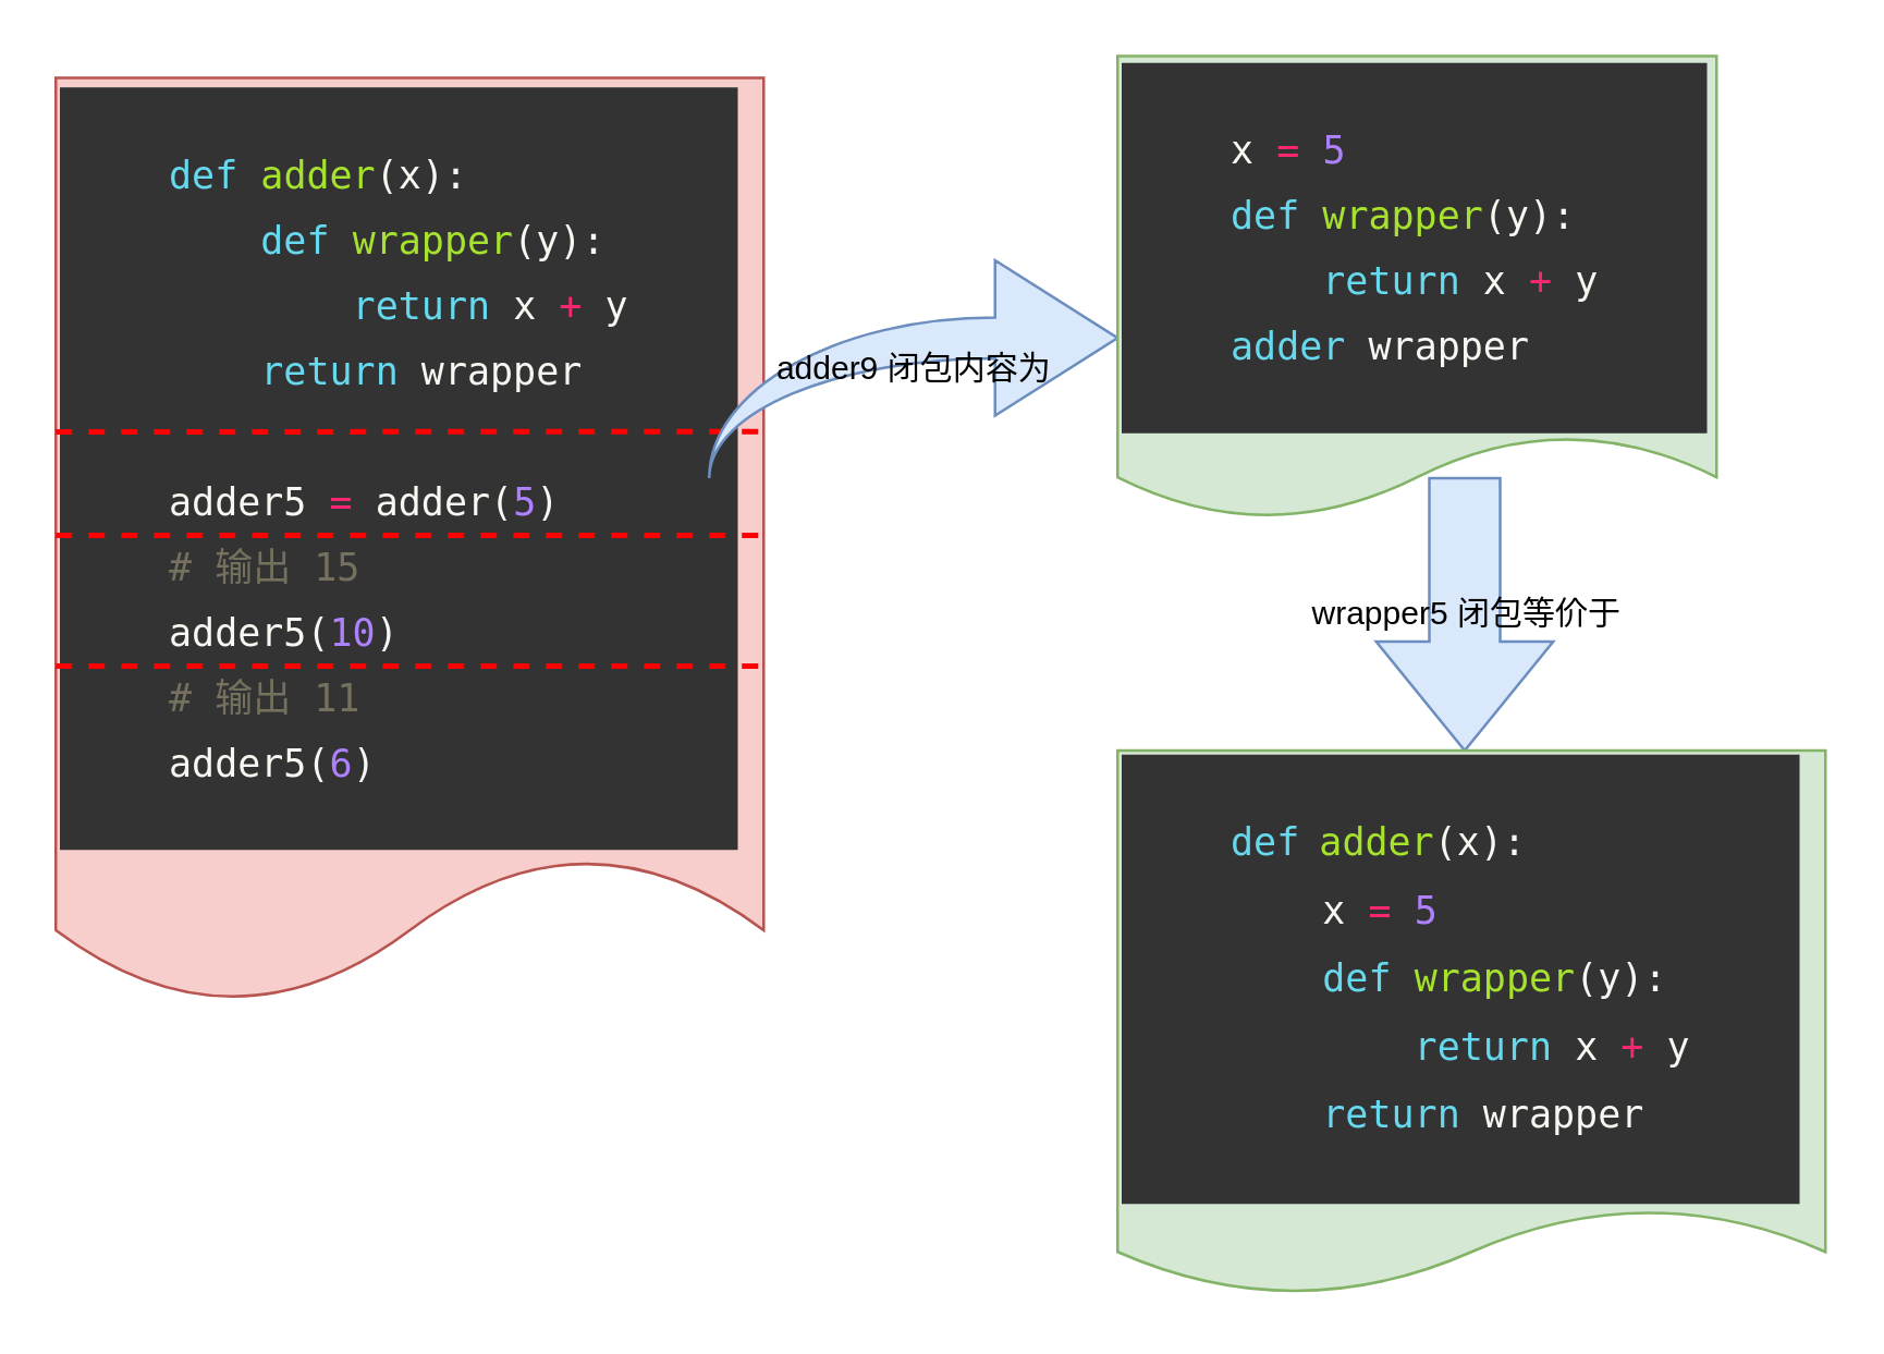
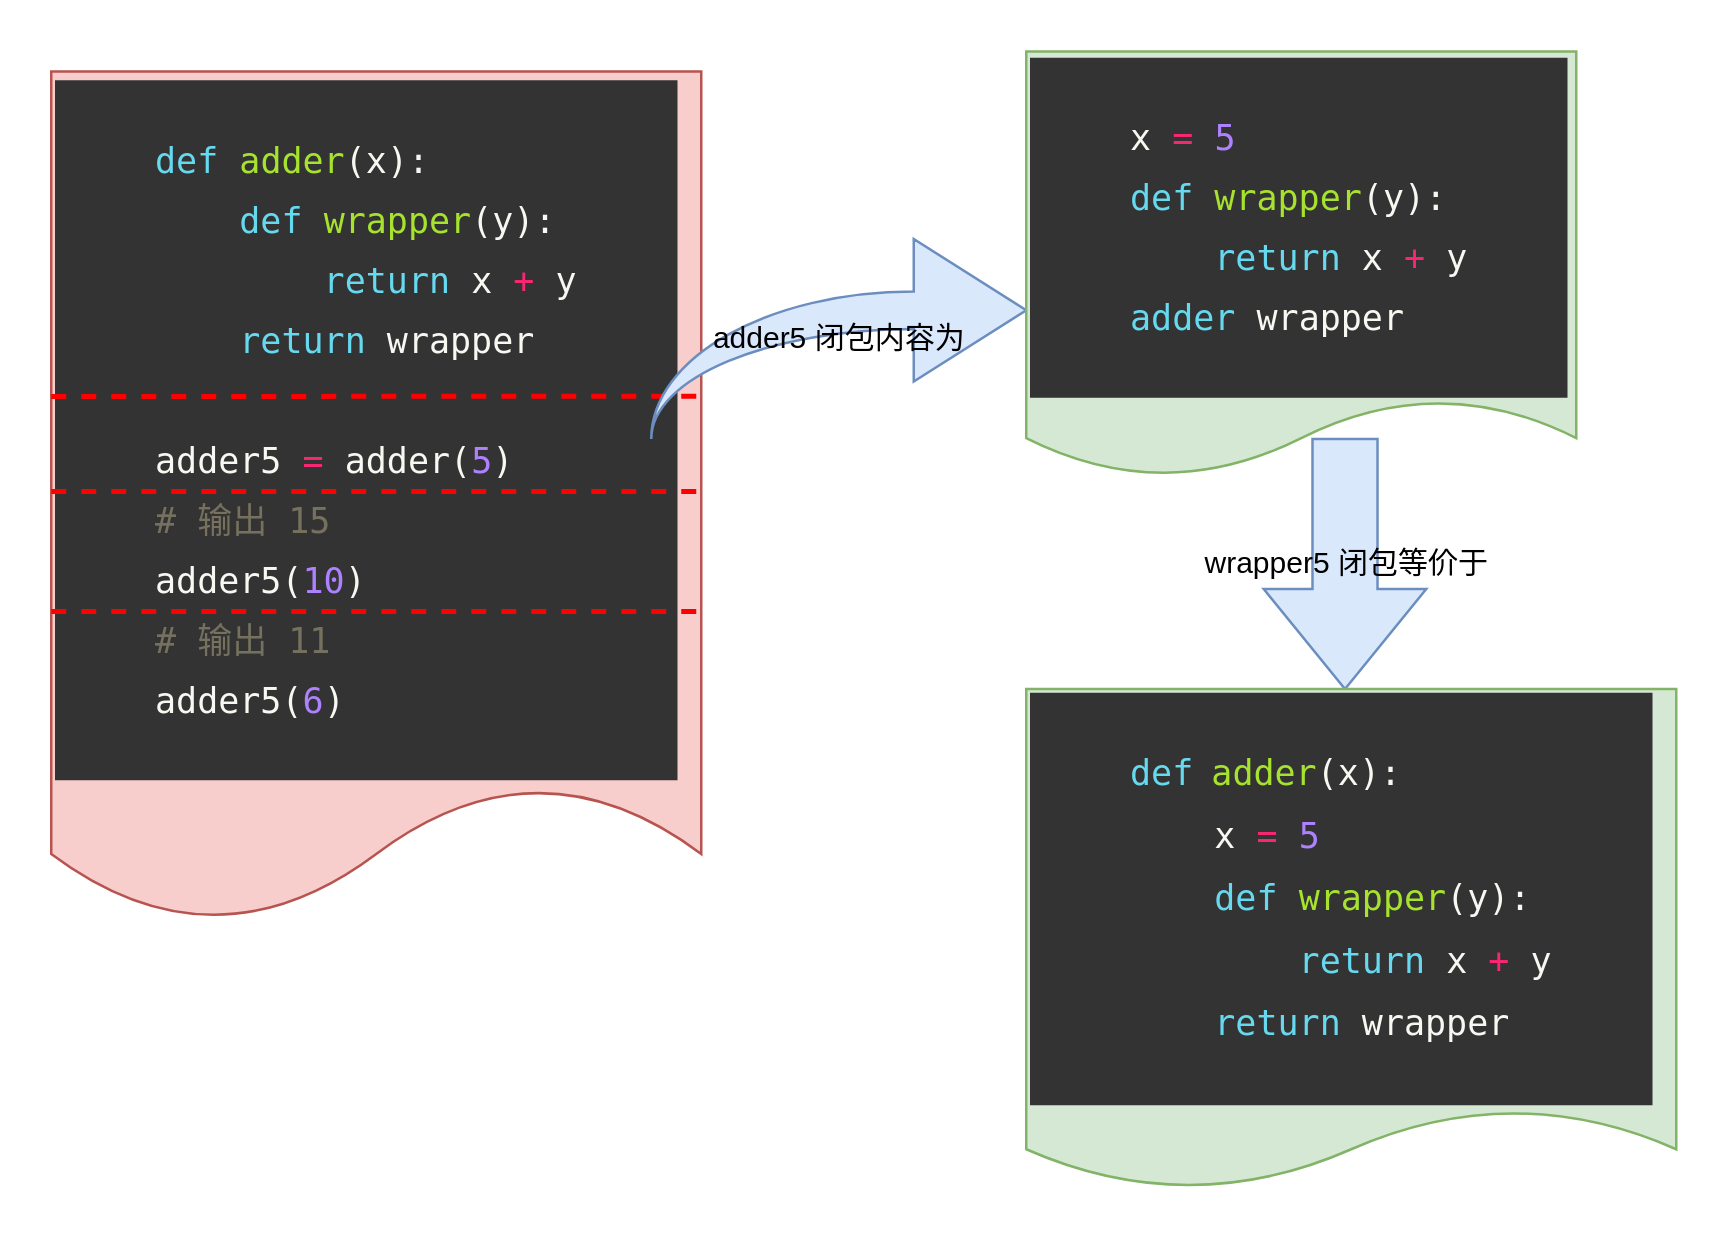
  <mxCell id="0" />
  <mxCell id="1" parent="0" />
  <mxCell id="2" value="&lt;pre style=&quot;box-sizing: border-box ; overflow: auto ; font-family: &amp;quot;consolas&amp;quot; , &amp;quot;monaco&amp;quot; , monospace ; font-size: 14px ; padding: 20px 40px ; margin-top: 20px ; margin-bottom: 20px ; line-height: 24px ; color: rgb(255 , 255 , 255) ; word-break: break-all ; overflow-wrap: break-word ; background: rgb(51 , 51 , 51) ; border: none ; border-radius: 0px&quot;&gt;&lt;span class=&quot;k&quot; style=&quot;box-sizing: border-box ; color: rgb(102 , 217 , 239)&quot;&gt;def&lt;/span&gt; &lt;span class=&quot;nf&quot; style=&quot;box-sizing: border-box ; color: rgb(166 , 226 , 46)&quot;&gt;adder&lt;/span&gt;&lt;span class=&quot;p&quot; style=&quot;box-sizing: border-box ; color: rgb(248 , 248 , 242)&quot;&gt;(&lt;/span&gt;&lt;span class=&quot;n&quot; style=&quot;box-sizing: border-box ; color: rgb(248 , 248 , 242)&quot;&gt;x&lt;/span&gt;&lt;span class=&quot;p&quot; style=&quot;box-sizing: border-box ; color: rgb(248 , 248 , 242)&quot;&gt;):&lt;/span&gt;&lt;br&gt;    &lt;span class=&quot;k&quot; style=&quot;box-sizing: border-box ; color: rgb(102 , 217 , 239)&quot;&gt;def&lt;/span&gt; &lt;span class=&quot;nf&quot; style=&quot;box-sizing: border-box ; color: rgb(166 , 226 , 46)&quot;&gt;wrapper&lt;/span&gt;&lt;span class=&quot;p&quot; style=&quot;box-sizing: border-box ; color: rgb(248 , 248 , 242)&quot;&gt;(&lt;/span&gt;&lt;span class=&quot;n&quot; style=&quot;box-sizing: border-box ; color: rgb(248 , 248 , 242)&quot;&gt;y&lt;/span&gt;&lt;span class=&quot;p&quot; style=&quot;box-sizing: border-box ; color: rgb(248 , 248 , 242)&quot;&gt;):&lt;/span&gt;&lt;br&gt;        &lt;span class=&quot;k&quot; style=&quot;box-sizing: border-box ; color: rgb(102 , 217 , 239)&quot;&gt;return&lt;/span&gt; &lt;span class=&quot;n&quot; style=&quot;box-sizing: border-box ; color: rgb(248 , 248 , 242)&quot;&gt;x&lt;/span&gt; &lt;span class=&quot;o&quot; style=&quot;box-sizing: border-box ; color: rgb(249 , 38 , 114)&quot;&gt;+&lt;/span&gt; &lt;span class=&quot;n&quot; style=&quot;box-sizing: border-box ; color: rgb(248 , 248 , 242)&quot;&gt;y&lt;/span&gt;&lt;br&gt;    &lt;span class=&quot;k&quot; style=&quot;box-sizing: border-box ; color: rgb(102 , 217 , 239)&quot;&gt;return&lt;/span&gt; &lt;span class=&quot;n&quot; style=&quot;box-sizing: border-box ; color: rgb(248 , 248 , 242)&quot;&gt;wrapper&lt;/span&gt;&lt;br&gt;&lt;br&gt;&lt;span class=&quot;n&quot; style=&quot;box-sizing: border-box ; color: rgb(248 , 248 , 242)&quot;&gt;adder5&lt;/span&gt; &lt;span class=&quot;o&quot; style=&quot;box-sizing: border-box ; color: rgb(249 , 38 , 114)&quot;&gt;=&lt;/span&gt; &lt;span class=&quot;n&quot; style=&quot;box-sizing: border-box ; color: rgb(248 , 248 , 242)&quot;&gt;adder&lt;/span&gt;&lt;span class=&quot;p&quot; style=&quot;box-sizing: border-box ; color: rgb(248 , 248 , 242)&quot;&gt;(&lt;/span&gt;&lt;span class=&quot;mi&quot; style=&quot;box-sizing: border-box ; color: rgb(174 , 129 , 255)&quot;&gt;5&lt;/span&gt;&lt;span class=&quot;p&quot; style=&quot;box-sizing: border-box ; color: rgb(248 , 248 , 242)&quot;&gt;)&lt;/span&gt;&lt;br&gt;&lt;span class=&quot;c1&quot; style=&quot;box-sizing: border-box ; color: rgb(117 , 113 , 94)&quot;&gt;# 输出 15&lt;/span&gt;&lt;br&gt;&lt;span class=&quot;n&quot; style=&quot;box-sizing: border-box ; color: rgb(248 , 248 , 242)&quot;&gt;adder5&lt;/span&gt;&lt;span class=&quot;p&quot; style=&quot;box-sizing: border-box ; color: rgb(248 , 248 , 242)&quot;&gt;(&lt;/span&gt;&lt;span class=&quot;mi&quot; style=&quot;box-sizing: border-box ; color: rgb(174 , 129 , 255)&quot;&gt;10&lt;/span&gt;&lt;span class=&quot;p&quot; style=&quot;box-sizing: border-box ; color: rgb(248 , 248 , 242)&quot;&gt;)&lt;/span&gt;&lt;br&gt;&lt;span class=&quot;c1&quot; style=&quot;box-sizing: border-box ; color: rgb(117 , 113 , 94)&quot;&gt;# 输出 11&lt;/span&gt;&lt;br&gt;&lt;span class=&quot;n&quot; style=&quot;box-sizing: border-box ; color: rgb(248 , 248 , 242)&quot;&gt;adder5&lt;/span&gt;&lt;span class=&quot;p&quot; style=&quot;box-sizing: border-box ; color: rgb(248 , 248 , 242)&quot;&gt;(&lt;/span&gt;&lt;span class=&quot;mi&quot; style=&quot;box-sizing: border-box ; color: rgb(174 , 129 , 255)&quot;&gt;6&lt;/span&gt;&lt;span class=&quot;p&quot; style=&quot;box-sizing: border-box ; color: rgb(248 , 248 , 242)&quot;&gt;)&lt;/span&gt;&lt;/pre&gt;" style="shape=document;whiteSpace=wrap;html=1;boundedLbl=1;align=left;size=0.159;fillColor=#f8cecc;strokeColor=#b85450;" vertex="1" parent="1"><mxGeometry x="20" y="28" width="260" height="340" as="geometry" /></mxCell>
  <mxCell id="3" style="edgeStyle=orthogonalEdgeStyle;rounded=0;orthogonalLoop=1;jettySize=auto;html=1;entryX=1;entryY=0.382;entryDx=0;entryDy=0;entryPerimeter=0;endArrow=none;endFill=0;strokeColor=#FF0000;strokeWidth=2;dashed=1;" edge="1" parent="1" target="2"><mxGeometry relative="1" as="geometry"><mxPoint x="20" y="158" as="sourcePoint" /><Array as="points"><mxPoint x="20" y="158" /></Array></mxGeometry></mxCell>
  <mxCell id="4" style="edgeStyle=orthogonalEdgeStyle;rounded=0;orthogonalLoop=1;jettySize=auto;html=1;entryX=1;entryY=0.382;entryDx=0;entryDy=0;entryPerimeter=0;endArrow=none;endFill=0;strokeColor=#FF0000;strokeWidth=2;dashed=1;" edge="1" parent="1"><mxGeometry relative="1" as="geometry"><mxPoint x="20" y="196" as="sourcePoint" /><mxPoint x="280" y="196" as="targetPoint" /><Array as="points"><mxPoint x="20" y="196" /></Array></mxGeometry></mxCell>
  <mxCell id="5" style="edgeStyle=orthogonalEdgeStyle;rounded=0;orthogonalLoop=1;jettySize=auto;html=1;entryX=1;entryY=0.382;entryDx=0;entryDy=0;entryPerimeter=0;endArrow=none;endFill=0;strokeColor=#FF0000;strokeWidth=2;dashed=1;" edge="1" parent="1"><mxGeometry relative="1" as="geometry"><mxPoint x="20" y="244" as="sourcePoint" /><mxPoint x="280" y="244" as="targetPoint" /><Array as="points"><mxPoint x="20" y="244" /></Array></mxGeometry></mxCell>
- <mxCell id="6" value="adder9 闭包内容为" style="html=1;shadow=0;dashed=0;align=center;verticalAlign=middle;shape=mxgraph.arrows2.jumpInArrow;dy=7.5;dx=45;arrowHead=57;direction=east;fillColor=#dae8fc;strokeColor=#6c8ebf;" vertex="1" parent="1"><mxGeometry x="260" y="95" width="150" height="80" as="geometry" /></mxCell>
+ <mxCell id="6" value="adder5 闭包内容为" style="html=1;shadow=0;dashed=0;align=center;verticalAlign=middle;shape=mxgraph.arrows2.jumpInArrow;dy=7.5;dx=45;arrowHead=57;direction=east;fillColor=#dae8fc;strokeColor=#6c8ebf;" vertex="1" parent="1"><mxGeometry x="260" y="95" width="150" height="80" as="geometry" /></mxCell>
  <mxCell id="7" value="&lt;pre style=&quot;box-sizing: border-box ; overflow: auto ; font-family: &amp;#34;consolas&amp;#34; , &amp;#34;monaco&amp;#34; , monospace ; font-size: 14px ; padding: 20px 40px ; margin-top: 20px ; margin-bottom: 20px ; line-height: 24px ; word-break: break-all ; overflow-wrap: break-word ; background: rgb(51 , 51 , 51) ; border: none ; border-radius: 0px&quot;&gt;&lt;span class=&quot;k&quot; style=&quot;color: rgb(102 , 217 , 239) ; box-sizing: border-box&quot;&gt;&lt;font color=&quot;#f8f8f2&quot; style=&quot;white-space: normal&quot;&gt;x&lt;/font&gt;&lt;span style=&quot;white-space: normal ; color: rgb(255 , 255 , 255)&quot;&gt; &lt;span class=&quot;o&quot; style=&quot;box-sizing: border-box ; color: rgb(249 , 38 , 114)&quot;&gt;=&lt;/span&gt; &lt;span class=&quot;mi&quot; style=&quot;box-sizing: border-box ; color: rgb(174 , 129 , 255)&quot;&gt;5&lt;/span&gt;&lt;/span&gt;&lt;br&gt;&lt;/span&gt;&lt;span class=&quot;k&quot; style=&quot;color: rgb(102 , 217 , 239) ; box-sizing: border-box&quot;&gt;def&lt;/span&gt;&lt;font color=&quot;#ffffff&quot;&gt; &lt;/font&gt;&lt;span class=&quot;nf&quot; style=&quot;color: rgb(166 , 226 , 46) ; box-sizing: border-box&quot;&gt;wrapper&lt;/span&gt;&lt;span class=&quot;p&quot; style=&quot;color: rgb(248 , 248 , 242) ; box-sizing: border-box&quot;&gt;(&lt;/span&gt;&lt;span class=&quot;n&quot; style=&quot;color: rgb(248 , 248 , 242) ; box-sizing: border-box&quot;&gt;y&lt;/span&gt;&lt;span class=&quot;p&quot; style=&quot;color: rgb(248 , 248 , 242) ; box-sizing: border-box&quot;&gt;):&lt;/span&gt;&lt;font color=&quot;#ffffff&quot;&gt;&lt;br&gt;    &lt;/font&gt;&lt;span class=&quot;k&quot; style=&quot;color: rgb(102 , 217 , 239) ; box-sizing: border-box&quot;&gt;return&lt;/span&gt;&lt;font color=&quot;#ffffff&quot;&gt; &lt;/font&gt;&lt;span class=&quot;n&quot; style=&quot;color: rgb(248 , 248 , 242) ; box-sizing: border-box&quot;&gt;x&lt;/span&gt;&lt;font color=&quot;#ffffff&quot;&gt; &lt;/font&gt;&lt;span class=&quot;o&quot; style=&quot;color: rgb(249 , 38 , 114) ; box-sizing: border-box&quot;&gt;+&lt;/span&gt;&lt;font color=&quot;#ffffff&quot;&gt; &lt;/font&gt;&lt;span class=&quot;n&quot; style=&quot;color: rgb(248 , 248 , 242) ; box-sizing: border-box&quot;&gt;y&lt;/span&gt;&lt;font color=&quot;#ffffff&quot;&gt;&lt;br&gt;&lt;/font&gt;&lt;span class=&quot;k&quot; style=&quot;color: rgb(102 , 217 , 239) ; box-sizing: border-box&quot;&gt;adder&lt;/span&gt;&lt;font color=&quot;#ffffff&quot;&gt; &lt;/font&gt;&lt;span class=&quot;n&quot; style=&quot;color: rgb(248 , 248 , 242) ; box-sizing: border-box&quot;&gt;wrapper&lt;/span&gt;&lt;br&gt;&lt;/pre&gt;" style="shape=document;whiteSpace=wrap;html=1;boundedLbl=1;align=left;size=0.181;fillColor=#d5e8d4;strokeColor=#82b366;" vertex="1" parent="1"><mxGeometry x="410" y="20" width="220" height="170" as="geometry" /></mxCell>
  <mxCell id="8" value="wrapper5 闭包等价于" style="html=1;shadow=0;dashed=0;align=center;verticalAlign=middle;shape=mxgraph.arrows2.arrow;dy=0.6;dx=40;direction=south;notch=0;fillColor=#dae8fc;strokeColor=#6c8ebf;" vertex="1" parent="1"><mxGeometry x="505" y="175" width="65" height="100" as="geometry" /></mxCell>
  <mxCell id="9" value="&lt;pre style=&quot;box-sizing: border-box ; overflow: auto ; padding: 20px 40px ; margin-top: 20px ; margin-bottom: 20px ; line-height: 24px ; word-break: break-all ; overflow-wrap: break-word ; background: rgb(51 , 51 , 51) ; border: none ; border-radius: 0px&quot;&gt;&lt;font color=&quot;#66d9ef&quot; face=&quot;consolas, monaco, monospace&quot;&gt;&lt;span style=&quot;font-size: 14px&quot;&gt;def&lt;/span&gt;&lt;/font&gt; &lt;span class=&quot;nf&quot; style=&quot;font-family: &amp;#34;consolas&amp;#34; , &amp;#34;monaco&amp;#34; , monospace ; font-size: 14px ; white-space: normal ; box-sizing: border-box ; color: rgb(166 , 226 , 46)&quot;&gt;adder&lt;/span&gt;&lt;span class=&quot;p&quot; style=&quot;font-family: &amp;#34;consolas&amp;#34; , &amp;#34;monaco&amp;#34; , monospace ; font-size: 14px ; white-space: normal ; box-sizing: border-box ; color: rgb(248 , 248 , 242)&quot;&gt;(&lt;/span&gt;&lt;span class=&quot;n&quot; style=&quot;font-family: &amp;#34;consolas&amp;#34; , &amp;#34;monaco&amp;#34; , monospace ; font-size: 14px ; white-space: normal ; box-sizing: border-box ; color: rgb(248 , 248 , 242)&quot;&gt;x&lt;/span&gt;&lt;span class=&quot;p&quot; style=&quot;font-family: &amp;#34;consolas&amp;#34; , &amp;#34;monaco&amp;#34; , monospace ; font-size: 14px ; white-space: normal ; box-sizing: border-box ; color: rgb(248 , 248 , 242)&quot;&gt;):&lt;/span&gt;&lt;font color=&quot;#66d9ef&quot; face=&quot;consolas, monaco, monospace&quot;&gt;&lt;span style=&quot;font-size: 14px&quot;&gt;&lt;br&gt;&lt;/span&gt;&lt;/font&gt;&lt;font color=&quot;#66d9ef&quot; face=&quot;consolas, monaco, monospace&quot;&gt;&lt;span style=&quot;font-size: 14px&quot;&gt;    &lt;/span&gt;&lt;/font&gt;&lt;font color=&quot;#f8f8f2&quot; style=&quot;font-family: &amp;#34;consolas&amp;#34; , &amp;#34;monaco&amp;#34; , monospace ; font-size: 14px ; white-space: normal&quot;&gt;x&lt;/font&gt;&lt;span style=&quot;font-family: &amp;#34;consolas&amp;#34; , &amp;#34;monaco&amp;#34; , monospace ; font-size: 14px ; white-space: normal ; color: rgb(255 , 255 , 255)&quot;&gt;&amp;nbsp;&lt;span class=&quot;o&quot; style=&quot;box-sizing: border-box ; color: rgb(249 , 38 , 114)&quot;&gt;=&lt;/span&gt;&amp;nbsp;&lt;span class=&quot;mi&quot; style=&quot;box-sizing: border-box ; color: rgb(174 , 129 , 255)&quot;&gt;5&lt;/span&gt;&lt;/span&gt;&lt;font color=&quot;#66d9ef&quot; face=&quot;consolas, monaco, monospace&quot;&gt;&lt;span style=&quot;font-size: 14px&quot;&gt;&lt;br&gt;&lt;/span&gt;&lt;/font&gt;&lt;font color=&quot;#66d9ef&quot; face=&quot;consolas, monaco, monospace&quot;&gt;&lt;span style=&quot;font-size: 14px&quot;&gt;    def&lt;/span&gt;&lt;/font&gt;&lt;font color=&quot;#ffffff&quot; style=&quot;font-family: &amp;#34;consolas&amp;#34; , &amp;#34;monaco&amp;#34; , monospace ; font-size: 14px ; white-space: normal&quot;&gt; &lt;/font&gt;&lt;span class=&quot;nf&quot; style=&quot;font-family: &amp;#34;consolas&amp;#34; , &amp;#34;monaco&amp;#34; , monospace ; font-size: 14px ; white-space: normal ; color: rgb(166 , 226 , 46) ; box-sizing: border-box&quot;&gt;wrapper&lt;/span&gt;&lt;span class=&quot;p&quot; style=&quot;font-family: &amp;#34;consolas&amp;#34; , &amp;#34;monaco&amp;#34; , monospace ; font-size: 14px ; white-space: normal ; color: rgb(248 , 248 , 242) ; box-sizing: border-box&quot;&gt;(&lt;/span&gt;&lt;span class=&quot;n&quot; style=&quot;font-family: &amp;#34;consolas&amp;#34; , &amp;#34;monaco&amp;#34; , monospace ; font-size: 14px ; white-space: normal ; color: rgb(248 , 248 , 242) ; box-sizing: border-box&quot;&gt;y&lt;/span&gt;&lt;span class=&quot;p&quot; style=&quot;font-family: &amp;#34;consolas&amp;#34; , &amp;#34;monaco&amp;#34; , monospace ; font-size: 14px ; white-space: normal ; color: rgb(248 , 248 , 242) ; box-sizing: border-box&quot;&gt;):&lt;/span&gt;&lt;font color=&quot;#66d9ef&quot; face=&quot;consolas, monaco, monospace&quot;&gt;&lt;span style=&quot;font-size: 14px&quot;&gt;&lt;br&gt;&lt;/span&gt;&lt;/font&gt;&lt;font color=&quot;#66d9ef&quot; face=&quot;consolas, monaco, monospace&quot;&gt;&lt;span style=&quot;font-size: 14px&quot;&gt;        return&lt;/span&gt;&lt;/font&gt;&lt;font color=&quot;#ffffff&quot; style=&quot;font-family: &amp;#34;consolas&amp;#34; , &amp;#34;monaco&amp;#34; , monospace ; font-size: 14px ; white-space: normal&quot;&gt; &lt;/font&gt;&lt;span class=&quot;n&quot; style=&quot;font-family: &amp;#34;consolas&amp;#34; , &amp;#34;monaco&amp;#34; , monospace ; font-size: 14px ; white-space: normal ; color: rgb(248 , 248 , 242) ; box-sizing: border-box&quot;&gt;x&lt;/span&gt;&lt;font color=&quot;#ffffff&quot; style=&quot;font-family: &amp;#34;consolas&amp;#34; , &amp;#34;monaco&amp;#34; , monospace ; font-size: 14px ; white-space: normal&quot;&gt; &lt;/font&gt;&lt;span class=&quot;o&quot; style=&quot;font-family: &amp;#34;consolas&amp;#34; , &amp;#34;monaco&amp;#34; , monospace ; font-size: 14px ; white-space: normal ; color: rgb(249 , 38 , 114) ; box-sizing: border-box&quot;&gt;+&lt;/span&gt;&lt;font color=&quot;#ffffff&quot; style=&quot;font-family: &amp;#34;consolas&amp;#34; , &amp;#34;monaco&amp;#34; , monospace ; font-size: 14px ; white-space: normal&quot;&gt; &lt;/font&gt;&lt;span class=&quot;n&quot; style=&quot;font-family: &amp;#34;consolas&amp;#34; , &amp;#34;monaco&amp;#34; , monospace ; font-size: 14px ; white-space: normal ; color: rgb(248 , 248 , 242) ; box-sizing: border-box&quot;&gt;y&lt;/span&gt;&lt;font color=&quot;#66d9ef&quot; face=&quot;consolas, monaco, monospace&quot;&gt;&lt;span style=&quot;font-size: 14px&quot;&gt;&lt;br&gt;&lt;/span&gt;&lt;/font&gt;&lt;font color=&quot;#66d9ef&quot; face=&quot;consolas, monaco, monospace&quot;&gt;&lt;span style=&quot;font-size: 14px&quot;&gt;    return&lt;/span&gt;&lt;/font&gt;&lt;font color=&quot;#ffffff&quot; style=&quot;font-family: &amp;#34;consolas&amp;#34; , &amp;#34;monaco&amp;#34; , monospace ; font-size: 14px ; white-space: normal&quot;&gt; &lt;/font&gt;&lt;span class=&quot;n&quot; style=&quot;font-family: &amp;#34;consolas&amp;#34; , &amp;#34;monaco&amp;#34; , monospace ; font-size: 14px ; white-space: normal ; color: rgb(248 , 248 , 242) ; box-sizing: border-box&quot;&gt;wrapper&lt;/span&gt;&lt;font face=&quot;consolas, monaco, monospace&quot;&gt;&lt;span style=&quot;font-size: 14px&quot;&gt;&lt;br&gt;&lt;/span&gt;&lt;/font&gt;&lt;/pre&gt;" style="shape=document;whiteSpace=wrap;html=1;boundedLbl=1;align=left;size=0.159;fillColor=#d5e8d4;strokeColor=#82b366;" vertex="1" parent="1"><mxGeometry x="410" y="275" width="260" height="200" as="geometry" /></mxCell>
